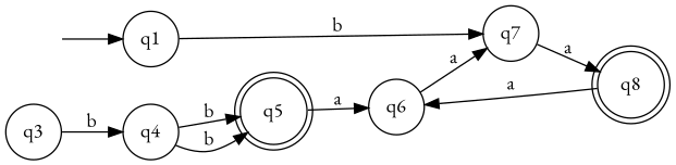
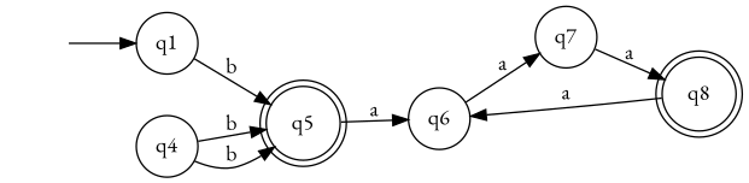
  digraph {
    fontname="EB Garamond"
    rankdir=LR
    node [fontname="EB Garamond" shape=circle]
    edge [fontname="EB Garamond"]
    q0 [style=invis]
    q1
    q5 [shape=doublecircle]
    q6
    q7
    q8 [shape=doublecircle]
-   q3
    q4
    q0 -> q1
-   q1 -> q7 [label=b]
+   q1 -> q5 [label=b]
    q5 -> q6 [label=a]
    q6 -> q7 [label=a]
    q7 -> q8 [label=a]
    q8 -> q6 [label=a]
-   q3 -> q4 [label=b]
    q4 -> q5 [label=b]
    q4 -> q5 [label=b]
  }
